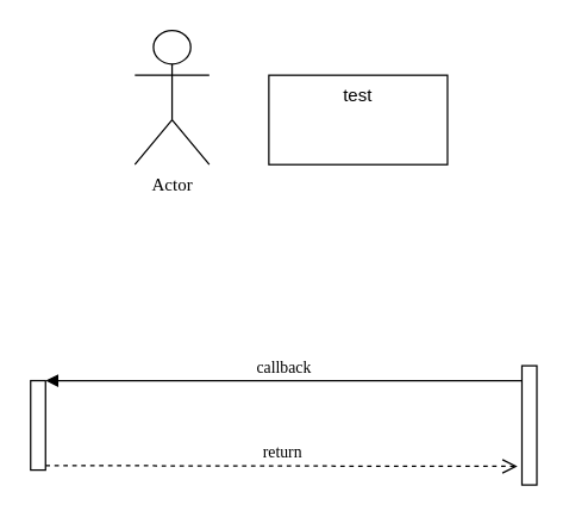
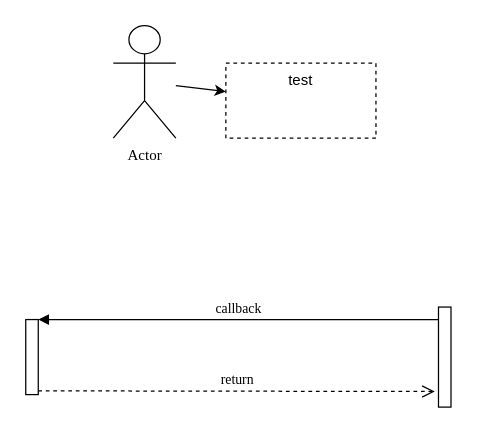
  <mxCell id="0" />
  <mxCell id="1" parent="0" />
+ <mxCell id="2" value="" style="edgeStyle=none;html=1;" edge="1" parent="1" source="3" target="4"><mxGeometry relative="1" as="geometry" /></mxCell>
  <mxCell id="3" value="Actor" style="shape=umlActor;verticalLabelPosition=bottom;verticalAlign=top;html=1;outlineConnect=0;fontFamily=Comic Sans MS;" vertex="1" parent="1"><mxGeometry x="90" y="20" width="50" height="90" as="geometry" /></mxCell>
- <mxCell id="4" value="test" style="whiteSpace=wrap;html=1;verticalAlign=top;" vertex="1" parent="1"><mxGeometry x="180" y="50" width="120" height="60" as="geometry" /></mxCell>
+ <mxCell id="4" value="test" style="whiteSpace=wrap;html=1;verticalAlign=top;dashed=1;" vertex="1" parent="1"><mxGeometry x="180" y="50" width="120" height="60" as="geometry" /></mxCell>
  <mxCell id="5" value="" style="html=1;points=[];perimeter=orthogonalPerimeter;fontFamily=Verdana;" vertex="1" parent="1"><mxGeometry x="20" y="255" width="10" height="60" as="geometry" /></mxCell>
  <mxCell id="6" value="callback" style="html=1;verticalAlign=bottom;endArrow=block;entryX=1;entryY=0;fontFamily=Verdana;" edge="1" target="5" parent="1"><mxGeometry relative="1" as="geometry"><mxPoint x="350" y="255" as="sourcePoint" /></mxGeometry></mxCell>
  <mxCell id="7" value="return" style="html=1;verticalAlign=bottom;endArrow=open;dashed=1;endSize=8;exitX=1;exitY=0.95;fontFamily=Verdana;entryX=-0.3;entryY=0.844;entryDx=0;entryDy=0;entryPerimeter=0;" edge="1" source="5" parent="1" target="8"><mxGeometry relative="1" as="geometry"><mxPoint x="340" y="312" as="targetPoint" /></mxGeometry></mxCell>
  <mxCell id="8" value="" style="html=1;points=[];perimeter=orthogonalPerimeter;fontFamily=Verdana;" vertex="1" parent="1"><mxGeometry x="350" y="245" width="10" height="80" as="geometry" /></mxCell>
